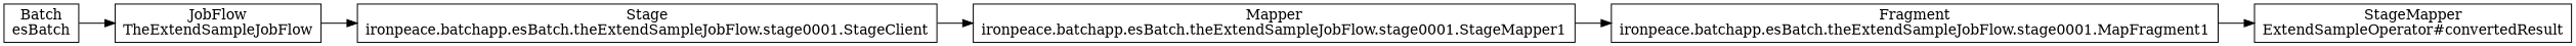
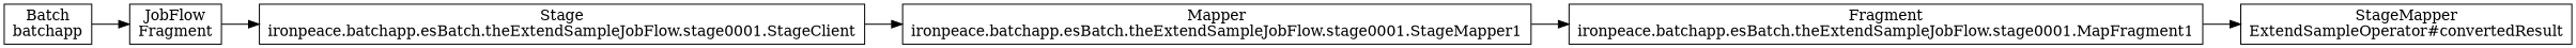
  digraph {
    rankdir=LR
    node [shape=box]
-   n1 [label="Batch\nesBatch"]
-   n2 [label="JobFlow\nTheExtendSampleJobFlow"]
+   n1 [label="Batch\nbatchapp"]
+   n2 [label="JobFlow\nFragment"]
    n3 [label="Stage\nironpeace.batchapp.esBatch.theExtendSampleJobFlow.stage0001.StageClient"]
    n4 [label="Mapper\nironpeace.batchapp.esBatch.theExtendSampleJobFlow.stage0001.StageMapper1"]
    n5 [label="Fragment\nironpeace.batchapp.esBatch.theExtendSampleJobFlow.stage0001.MapFragment1"]
    n6 [label="StageMapper\nExtendSampleOperator#convertedResult"]
    n1 -> n2
    n2 -> n3
    n3 -> n4
    n4 -> n5
    n5 -> n6
  }
